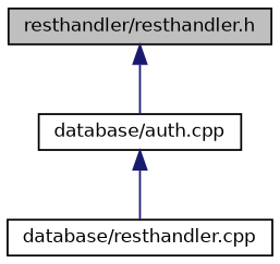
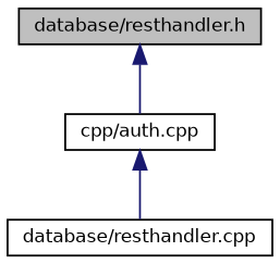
  digraph {
    node [color=black fillcolor=white fontname=Helvetica fontsize=10 shape=record style=filled]
    edge [color=midnightblue dir=back fontname=Helvetica fontsize=10 labelfontname=Helvetica labelfontsize=10 style=solid]
-   n1 [fillcolor=grey75 fontcolor=black height=0.2 label="resthandler/resthandler.h" width=0.4]
-   n2 [height=0.2 label="database/auth.cpp" width=0.4]
+   n1 [fillcolor=grey75 fontcolor=black height=0.2 label="database/resthandler.h" width=0.4]
+   n2 [height=0.2 label="cpp/auth.cpp" width=0.4]
    n3 [height=0.2 label="database/resthandler.cpp" width=0.4]
    n1 -> n2
    n2 -> n3
  }
